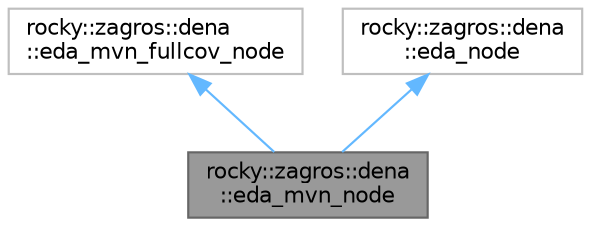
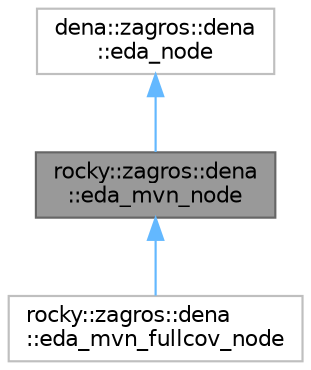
  digraph {
    node [color=grey75 fillcolor=white fontname=Helvetica fontsize=10 shape=box style=filled]
    edge [color=steelblue1 dir=back fontname=Helvetica fontsize=10 labelfontname=Helvetica labelfontsize=10 style=solid]
    n1 [color=gray40 fillcolor=grey60 fontcolor=black height=0.2 label="rocky::zagros::dena\l::eda_mvn_node" width=0.4]
    n2 [height=0.2 label="rocky::zagros::dena\l::eda_mvn_fullcov_node" width=0.4]
-   n3 [height=0.2 label="rocky::zagros::dena\l::eda_node" width=0.4]
-   n2 -> n1
+   n3 [height=0.2 label="dena::zagros::dena\l::eda_node" width=0.4]
+   n1 -> n2
    n3 -> n1
  }
